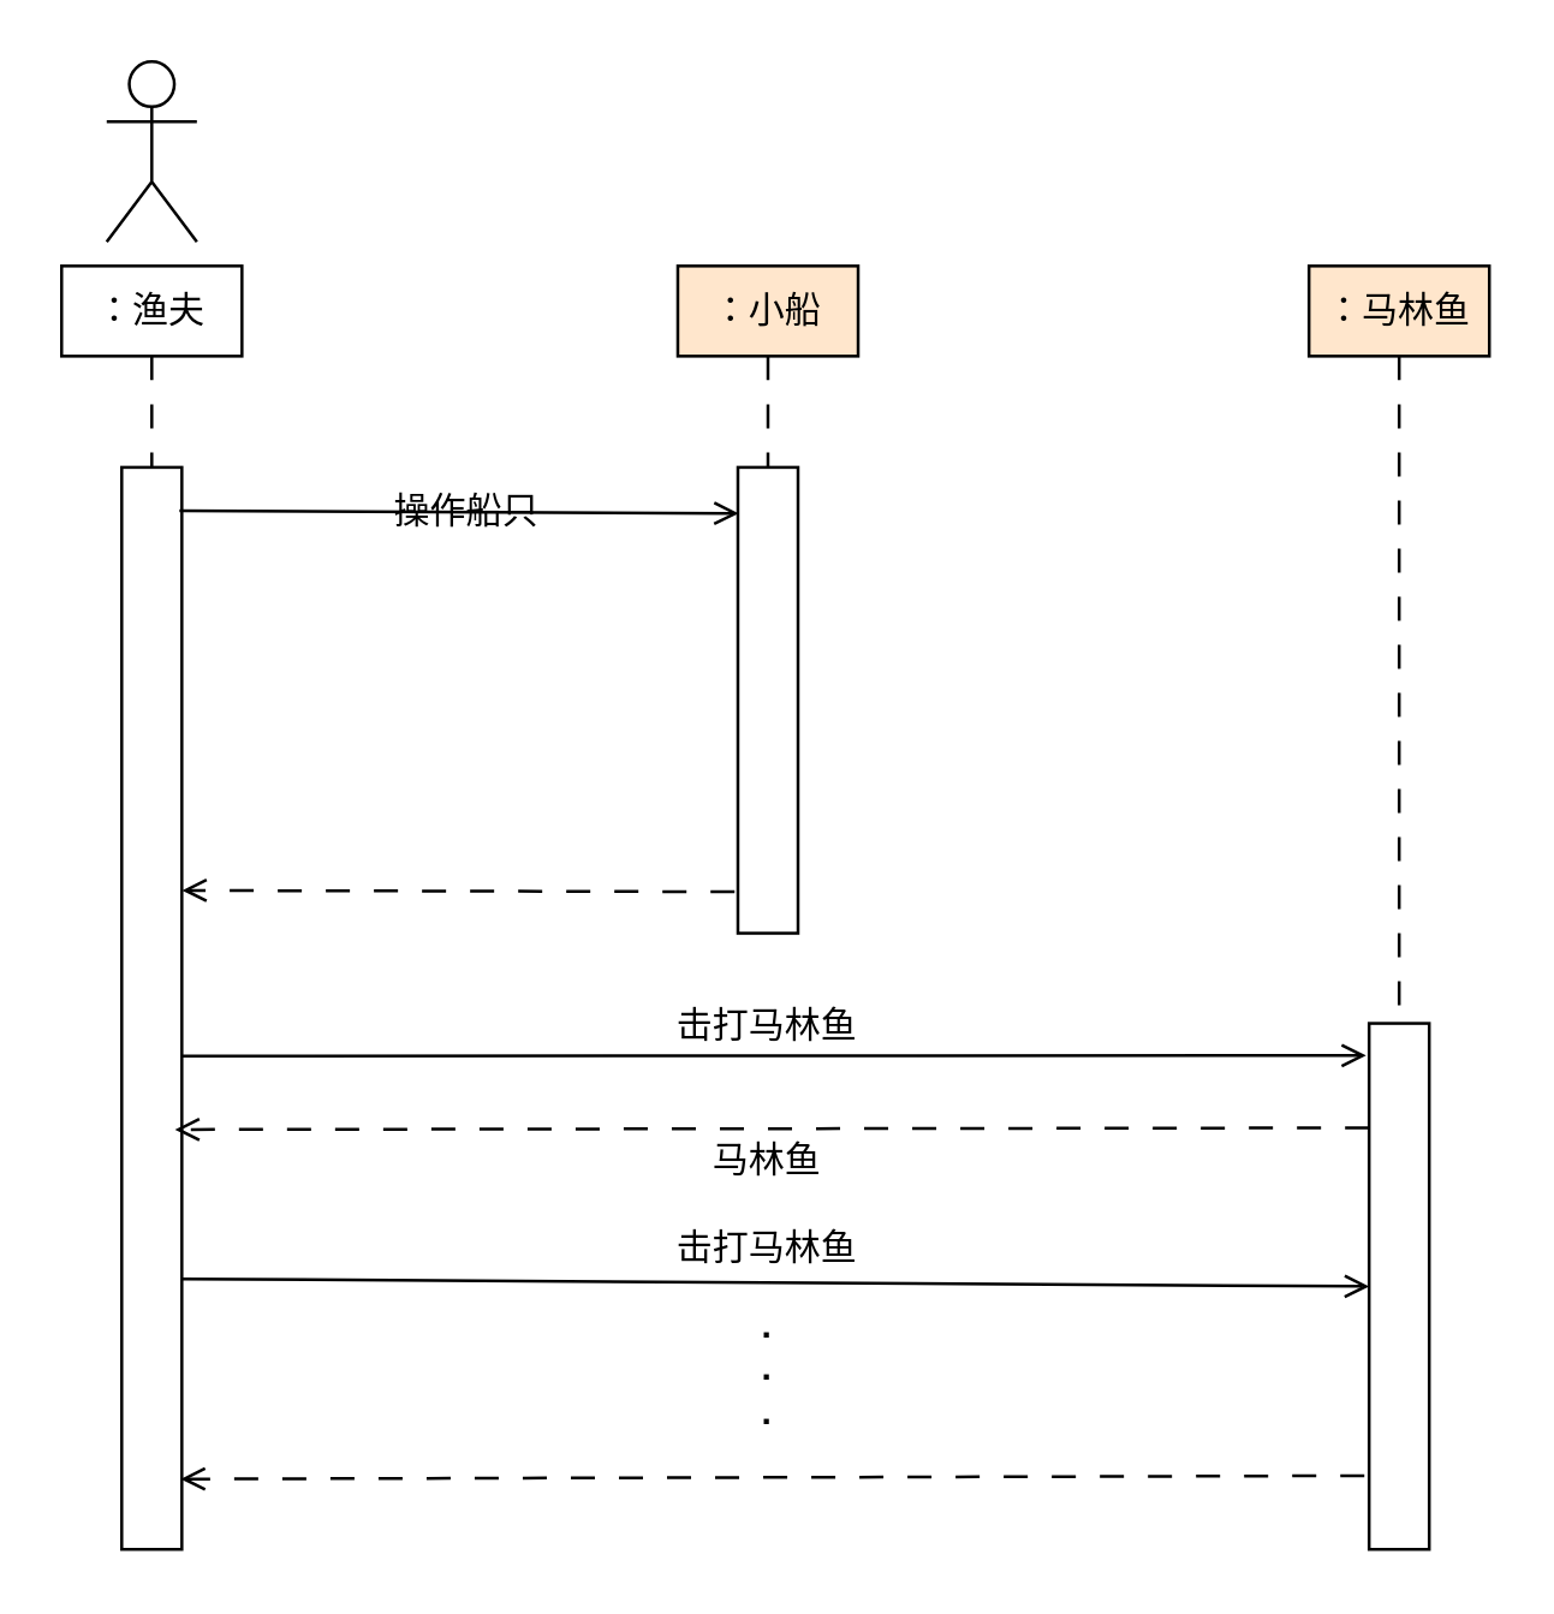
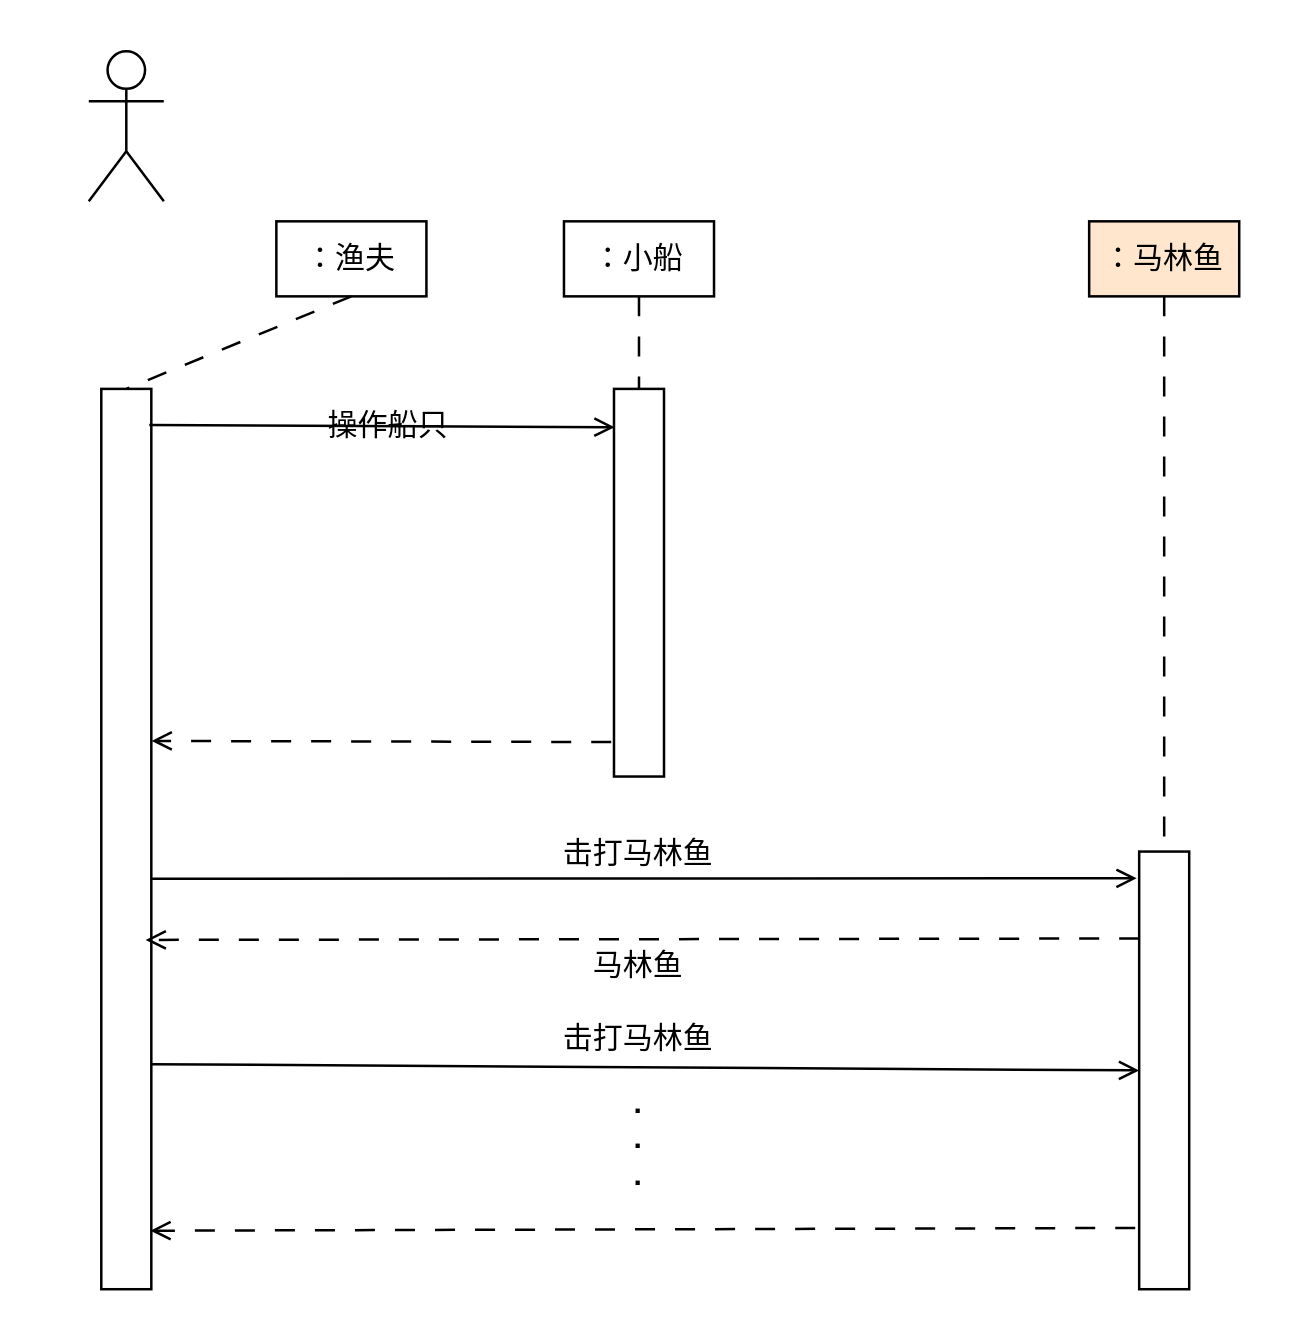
  <mxCell id="0" />
  <mxCell id="1" parent="0" />
  <mxCell id="2" value="" style="shape=umlActor;verticalLabelPosition=bottom;verticalAlign=top;html=1;outlineConnect=0;" vertex="1" parent="1"><mxGeometry x="35" y="20" width="30" height="60" as="geometry" /></mxCell>
- <mxCell id="3" value="：渔夫" style="rounded=0;whiteSpace=wrap;html=1;" vertex="1" parent="1"><mxGeometry x="20" y="88" width="60" height="30" as="geometry" /></mxCell>
- <mxCell id="4" value="：小船" style="rounded=0;whiteSpace=wrap;html=1;fillColor=#ffe6cc;" vertex="1" parent="1"><mxGeometry x="225" y="88" width="60" height="30" as="geometry" /></mxCell>
+ <mxCell id="3" value="：渔夫" style="rounded=0;whiteSpace=wrap;html=1;" vertex="1" parent="1"><mxGeometry x="110" y="88" width="60" height="30" as="geometry" /></mxCell>
+ <mxCell id="4" value="：小船" style="rounded=0;whiteSpace=wrap;html=1;" vertex="1" parent="1"><mxGeometry x="225" y="88" width="60" height="30" as="geometry" /></mxCell>
  <mxCell id="5" value="：马林鱼" style="rounded=0;whiteSpace=wrap;html=1;fillColor=#ffe6cc;" vertex="1" parent="1"><mxGeometry x="435" y="88" width="60" height="30" as="geometry" /></mxCell>
  <mxCell id="6" value="" style="rounded=0;whiteSpace=wrap;html=1;" vertex="1" parent="1"><mxGeometry x="40" y="155" width="20" height="360" as="geometry" /></mxCell>
  <mxCell id="7" value="" style="rounded=0;whiteSpace=wrap;html=1;" vertex="1" parent="1"><mxGeometry x="245" y="155" width="20" height="155" as="geometry" /></mxCell>
  <mxCell id="8" value="" style="rounded=0;whiteSpace=wrap;html=1;" vertex="1" parent="1"><mxGeometry x="455" y="340" width="20" height="175" as="geometry" /></mxCell>
  <mxCell id="9" style="edgeStyle=none;rounded=0;orthogonalLoop=1;jettySize=auto;html=1;entryX=0.012;entryY=0.099;entryDx=0;entryDy=0;entryPerimeter=0;exitX=0.96;exitY=0.04;exitDx=0;exitDy=0;exitPerimeter=0;endArrow=open;endFill=0;" edge="1" parent="1" source="6" target="7"><mxGeometry relative="1" as="geometry"><mxPoint x="65" y="170" as="sourcePoint" /></mxGeometry></mxCell>
  <mxCell id="10" value="操作船只" style="text;strokeColor=none;align=center;fillColor=none;html=1;verticalAlign=middle;whiteSpace=wrap;rounded=0;" vertex="1" parent="1"><mxGeometry x="125" y="155" width="60" height="30" as="geometry" /></mxCell>
  <mxCell id="11" style="edgeStyle=none;rounded=0;orthogonalLoop=1;jettySize=auto;html=1;entryX=-0.05;entryY=0.061;entryDx=0;entryDy=0;entryPerimeter=0;exitX=1.014;exitY=0.544;exitDx=0;exitDy=0;exitPerimeter=0;endArrow=open;endFill=0;" edge="1" parent="1" source="6" target="8"><mxGeometry relative="1" as="geometry"><mxPoint x="59" y="350" as="sourcePoint" /><mxPoint x="245" y="351" as="targetPoint" /></mxGeometry></mxCell>
  <mxCell id="12" style="edgeStyle=none;rounded=0;orthogonalLoop=1;jettySize=auto;html=1;entryX=1.005;entryY=0.391;entryDx=0;entryDy=0;entryPerimeter=0;endArrow=open;endFill=0;exitX=-0.055;exitY=0.911;exitDx=0;exitDy=0;exitPerimeter=0;dashed=1;dashPattern=8 8;" edge="1" parent="1" source="7" target="6"><mxGeometry relative="1" as="geometry"><mxPoint x="243" y="295" as="sourcePoint" /><mxPoint x="265" y="190" as="targetPoint" /></mxGeometry></mxCell>
  <mxCell id="13" style="edgeStyle=none;rounded=0;orthogonalLoop=1;jettySize=auto;html=1;entryX=0;entryY=0.5;entryDx=0;entryDy=0;exitX=1;exitY=0.75;exitDx=0;exitDy=0;endArrow=open;endFill=0;" edge="1" parent="1" source="6" target="8"><mxGeometry relative="1" as="geometry"><mxPoint x="70" y="361" as="sourcePoint" /><mxPoint x="464" y="361" as="targetPoint" /></mxGeometry></mxCell>
  <mxCell id="14" style="edgeStyle=none;rounded=0;orthogonalLoop=1;jettySize=auto;html=1;entryX=0.886;entryY=0.637;entryDx=0;entryDy=0;entryPerimeter=0;endArrow=open;endFill=0;exitX=0;exitY=0.25;exitDx=0;exitDy=0;dashed=1;dashPattern=8 8;" edge="1" parent="1"><mxGeometry relative="1" as="geometry"><mxPoint x="455" y="374.75" as="sourcePoint" /><mxPoint x="57.72" y="375.32" as="targetPoint" /></mxGeometry></mxCell>
  <mxCell id="15" style="edgeStyle=none;rounded=0;orthogonalLoop=1;jettySize=auto;html=1;entryX=0.981;entryY=0.935;entryDx=0;entryDy=0;entryPerimeter=0;endArrow=open;endFill=0;exitX=-0.079;exitY=0.86;exitDx=0;exitDy=0;dashed=1;dashPattern=8 8;exitPerimeter=0;" edge="1" parent="1" source="8" target="6"><mxGeometry relative="1" as="geometry"><mxPoint x="465" y="394" as="sourcePoint" /><mxPoint x="68" y="394" as="targetPoint" /></mxGeometry></mxCell>
  <mxCell id="16" value="击打马林鱼" style="text;strokeColor=none;align=center;fillColor=none;html=1;verticalAlign=middle;whiteSpace=wrap;rounded=0;" vertex="1" parent="1"><mxGeometry x="190" y="326" width="130" height="30" as="geometry" /></mxCell>
  <mxCell id="17" value="击打马林鱼" style="text;strokeColor=none;align=center;fillColor=none;html=1;verticalAlign=middle;whiteSpace=wrap;rounded=0;" vertex="1" parent="1"><mxGeometry x="190" y="400" width="130" height="30" as="geometry" /></mxCell>
  <mxCell id="18" value="马林鱼" style="text;strokeColor=none;align=center;fillColor=none;html=1;verticalAlign=middle;whiteSpace=wrap;rounded=0;" vertex="1" parent="1"><mxGeometry x="190" y="371" width="130" height="30" as="geometry" /></mxCell>
  <mxCell id="19" style="edgeStyle=none;rounded=0;orthogonalLoop=1;jettySize=auto;html=1;entryX=0.5;entryY=0;entryDx=0;entryDy=0;endArrow=none;endFill=0;exitX=0.5;exitY=1;exitDx=0;exitDy=0;dashed=1;dashPattern=8 8;" edge="1" parent="1" source="5" target="8"><mxGeometry relative="1" as="geometry"><mxPoint x="465" y="394" as="sourcePoint" /><mxPoint x="68" y="394" as="targetPoint" /></mxGeometry></mxCell>
  <mxCell id="20" style="edgeStyle=none;rounded=0;orthogonalLoop=1;jettySize=auto;html=1;entryX=0.5;entryY=0;entryDx=0;entryDy=0;endArrow=none;endFill=0;exitX=0.5;exitY=1;exitDx=0;exitDy=0;dashed=1;dashPattern=8 8;" edge="1" parent="1" source="4" target="7"><mxGeometry relative="1" as="geometry"><mxPoint x="475" y="128" as="sourcePoint" /><mxPoint x="475" y="350" as="targetPoint" /></mxGeometry></mxCell>
  <mxCell id="21" style="edgeStyle=none;rounded=0;orthogonalLoop=1;jettySize=auto;html=1;entryX=0.5;entryY=0;entryDx=0;entryDy=0;endArrow=none;endFill=0;exitX=0.5;exitY=1;exitDx=0;exitDy=0;dashed=1;dashPattern=8 8;" edge="1" parent="1" source="3" target="6"><mxGeometry relative="1" as="geometry"><mxPoint x="49.76" y="118" as="sourcePoint" /><mxPoint x="49.76" y="340" as="targetPoint" /></mxGeometry></mxCell>
  <mxCell id="22" value=".&lt;div&gt;.&lt;/div&gt;&lt;div&gt;.&lt;/div&gt;" style="text;strokeColor=none;align=center;fillColor=none;html=1;verticalAlign=middle;whiteSpace=wrap;rounded=0;fontStyle=1" vertex="1" parent="1"><mxGeometry x="225" y="440" width="60" height="30" as="geometry" /></mxCell>
